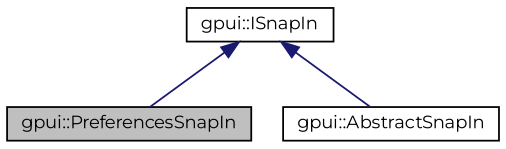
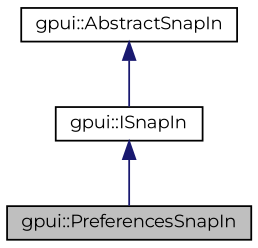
  digraph {
    fontname=Montserrat
    node [color=black fillcolor=white fontname=Montserrat fontsize=10 shape=record style=filled]
    edge [color=midnightblue dir=back fontname=Montserrat fontsize=10 labelfontname=Helvetica labelfontsize=10 style=solid]
    n1 [fillcolor=grey75 fontcolor=black height=0.2 label="gpui::PreferencesSnapIn" width=0.4]
    n2 [height=0.2 label="gpui::AbstractSnapIn" width=0.4]
    n3 [height=0.2 label="gpui::ISnapIn" width=0.4]
    n3 -> n1
-   n3 -> n2
+   n2 -> n3
  }
